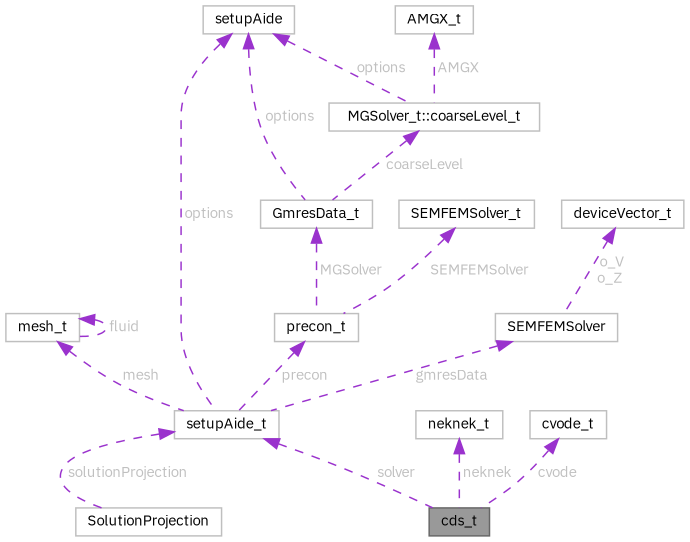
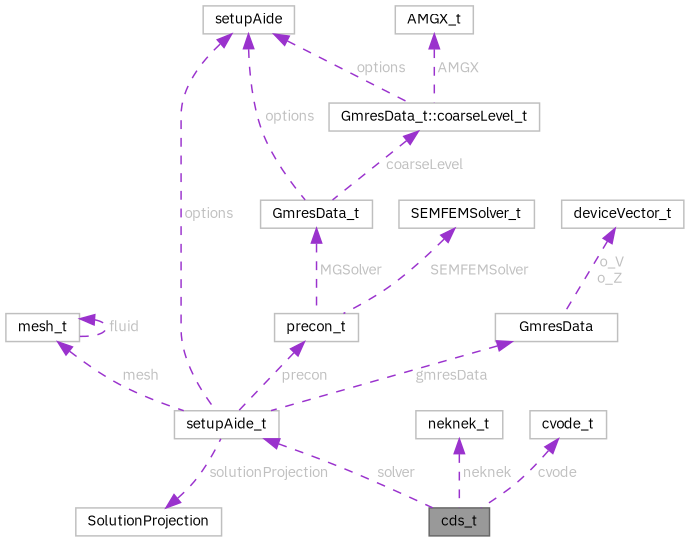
  digraph {
    fontname="IBM Plex Sans"
    node [color=grey75 fillcolor=white fontname="IBM Plex Sans" fontsize=10 shape=box style=filled]
    edge [color=darkorchid3 dir=back fontcolor=grey fontname="IBM Plex Sans" fontsize=10 labelfontname=Helvetica labelfontsize=10 style=dashed]
    n1 [color=gray40 fillcolor=grey60 fontcolor=black height=0.2 label=cds_t width=0.4]
    n2 [height=0.2 label=mesh_t width=0.4]
    n3 [height=0.2 label=setupAide_t width=0.4]
    n4 [height=0.2 label=precon_t width=0.4]
    n5 [height=0.2 label=GmresData_t width=0.4]
    n6 [height=0.2 label=setupAide width=0.4]
-   n7 [height=0.2 label="MGSolver_t::coarseLevel_t" width=0.4]
+   n7 [height=0.2 label="GmresData_t::coarseLevel_t" width=0.4]
    n8 [height=0.2 label=AMGX_t width=0.4]
    n9 [height=0.2 label=SEMFEMSolver_t width=0.4]
    n10 [height=0.2 label=SolutionProjection width=0.4]
-   n11 [height=0.2 label=SEMFEMSolver width=0.4]
+   n11 [height=0.2 label=GmresData width=0.4]
    n12 [height=0.2 label=deviceVector_t width=0.4]
    n13 [height=0.2 label=neknek_t width=0.4]
    n14 [height=0.2 label=cvode_t width=0.4]
    n2 -> n2 [label=" fluid"]
    n2 -> n3 [label=" mesh"]
    n3 -> n1 [label=" solver"]
    n4 -> n3 [label=" precon"]
    n5 -> n4 [label=" MGSolver"]
    n6 -> n3 [label=" options"]
    n6 -> n5 [label=" options"]
    n6 -> n7 [label=" options"]
    n7 -> n5 [label=" coarseLevel"]
    n8 -> n7 [label=" AMGX"]
    n9 -> n4 [label=" SEMFEMSolver"]
-   n3 -> n10 [label=" solutionProjection"]
+   n10 -> n3 [label=" solutionProjection"]
    n11 -> n3 [label=" gmresData"]
    n12 -> n11 [label=" o_V\no_Z"]
    n13 -> n1 [label=" neknek"]
    n14 -> n1 [label=" cvode"]
  }
